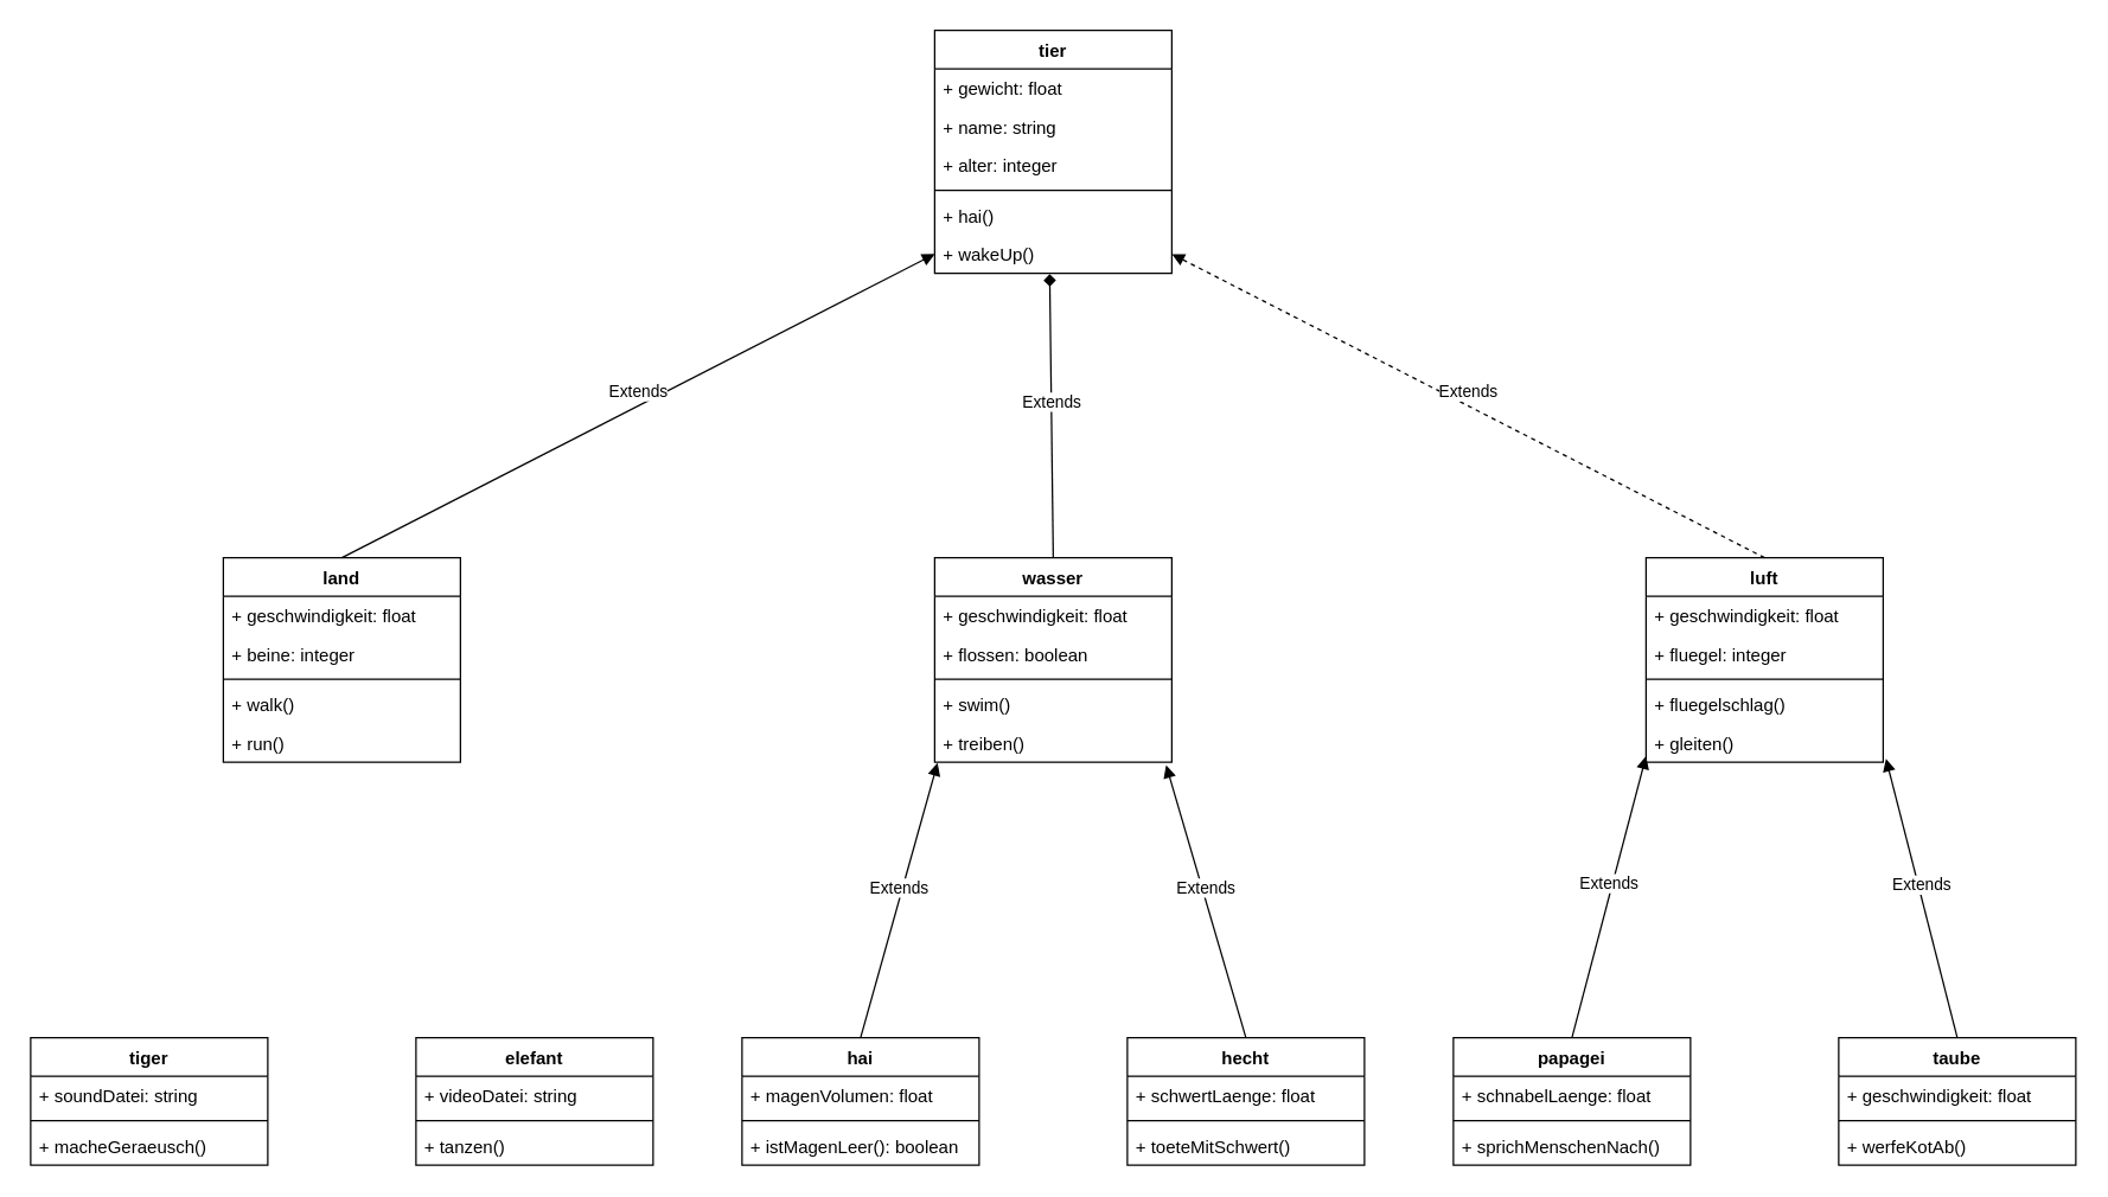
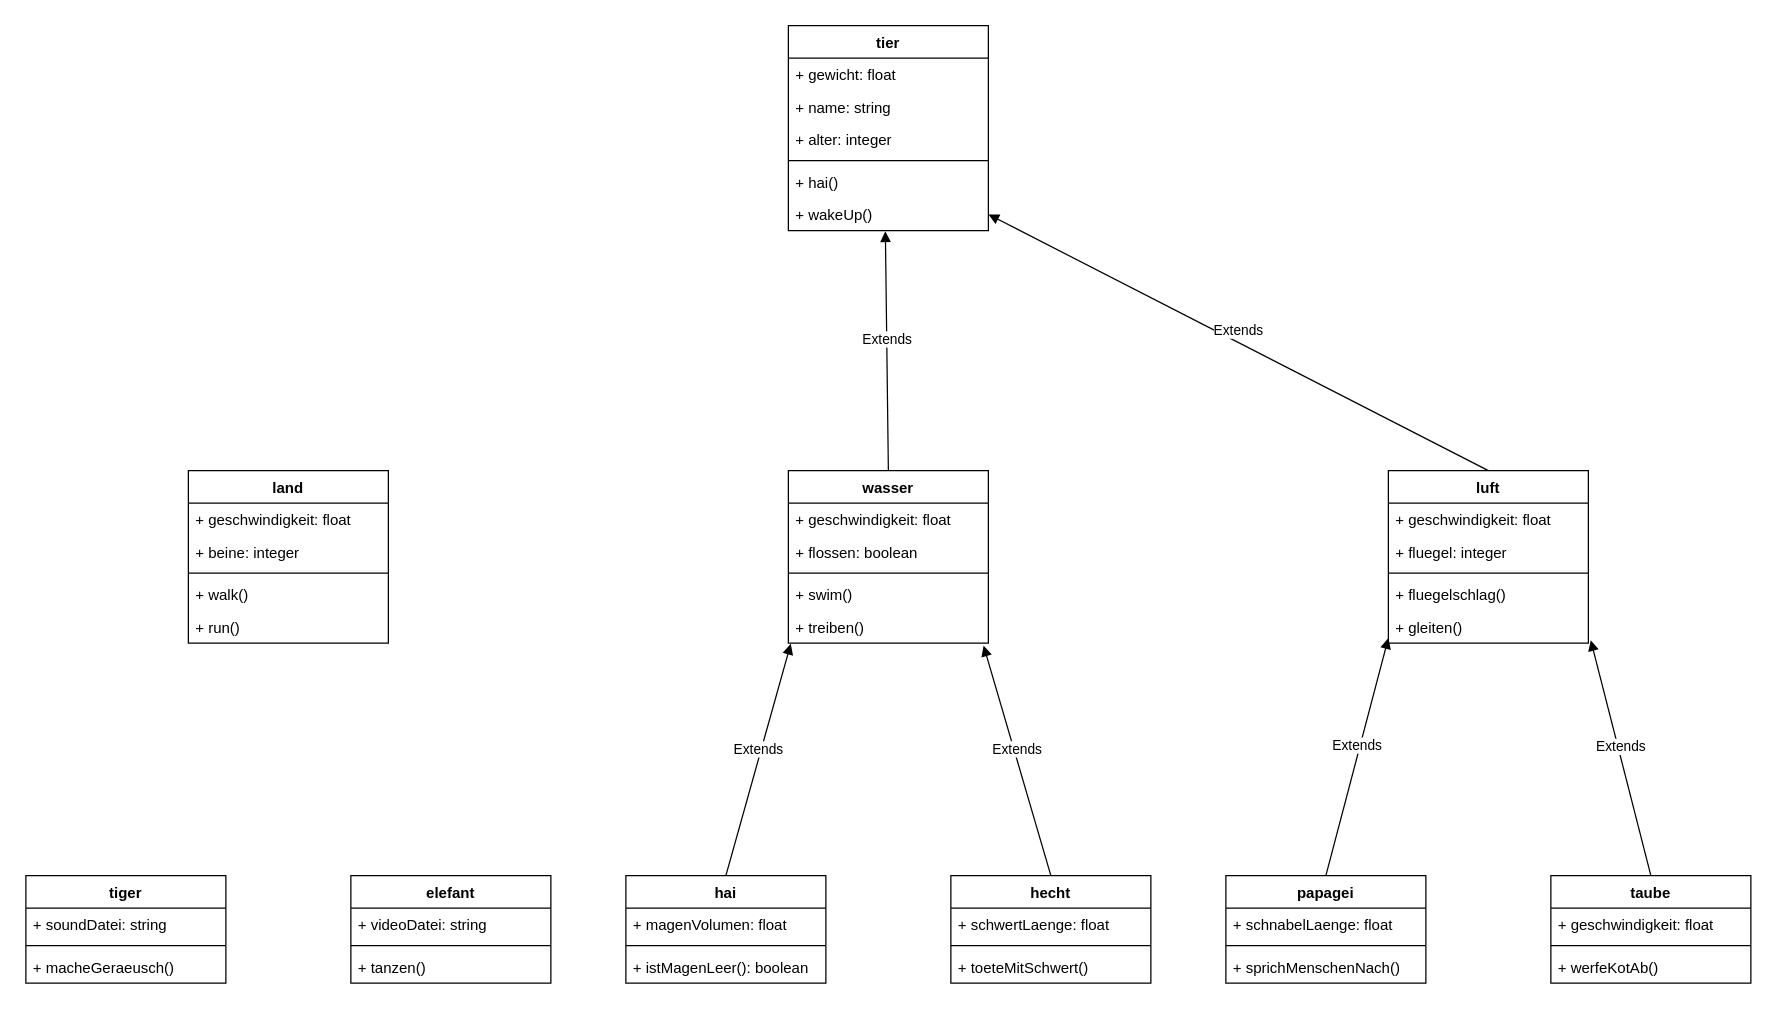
  <mxCell id="0" />
  <mxCell id="1" parent="0" />
  <mxCell id="2" value="tier" style="swimlane;fontStyle=1;align=center;verticalAlign=top;childLayout=stackLayout;horizontal=1;startSize=26;horizontalStack=0;resizeParent=1;resizeParentMax=0;resizeLast=0;collapsible=1;marginBottom=0;" parent="1" vertex="1"><mxGeometry x="630" y="20" width="160" height="164" as="geometry" /></mxCell>
  <mxCell id="3" value="+ gewicht: float" style="text;strokeColor=none;fillColor=none;align=left;verticalAlign=top;spacingLeft=4;spacingRight=4;overflow=hidden;rotatable=0;points=[[0,0.5],[1,0.5]];portConstraint=eastwest;" parent="2" vertex="1"><mxGeometry y="26" width="160" height="26" as="geometry" /></mxCell>
  <mxCell id="4" value="+ name: string" style="text;strokeColor=none;fillColor=none;align=left;verticalAlign=top;spacingLeft=4;spacingRight=4;overflow=hidden;rotatable=0;points=[[0,0.5],[1,0.5]];portConstraint=eastwest;" parent="2" vertex="1"><mxGeometry y="52" width="160" height="26" as="geometry" /></mxCell>
  <mxCell id="5" value="+ alter: integer" style="text;strokeColor=none;fillColor=none;align=left;verticalAlign=top;spacingLeft=4;spacingRight=4;overflow=hidden;rotatable=0;points=[[0,0.5],[1,0.5]];portConstraint=eastwest;" vertex="1" parent="2"><mxGeometry y="78" width="160" height="26" as="geometry" /></mxCell>
  <mxCell id="6" value="" style="line;strokeWidth=1;fillColor=none;align=left;verticalAlign=middle;spacingTop=-1;spacingLeft=3;spacingRight=3;rotatable=0;labelPosition=right;points=[];portConstraint=eastwest;" parent="2" vertex="1"><mxGeometry y="104" width="160" height="8" as="geometry" /></mxCell>
  <mxCell id="7" value="+ hai()" style="text;strokeColor=none;fillColor=none;align=left;verticalAlign=top;spacingLeft=4;spacingRight=4;overflow=hidden;rotatable=0;points=[[0,0.5],[1,0.5]];portConstraint=eastwest;" parent="2" vertex="1"><mxGeometry y="112" width="160" height="26" as="geometry" /></mxCell>
  <mxCell id="8" value="+ wakeUp()" style="text;strokeColor=none;fillColor=none;align=left;verticalAlign=top;spacingLeft=4;spacingRight=4;overflow=hidden;rotatable=0;points=[[0,0.5],[1,0.5]];portConstraint=eastwest;" parent="2" vertex="1"><mxGeometry y="138" width="160" height="26" as="geometry" /></mxCell>
  <mxCell id="9" value="tiger" style="swimlane;fontStyle=1;align=center;verticalAlign=top;childLayout=stackLayout;horizontal=1;startSize=26;horizontalStack=0;resizeParent=1;resizeParentMax=0;resizeLast=0;collapsible=1;marginBottom=0;" parent="1" vertex="1"><mxGeometry x="20" y="700" width="160" height="86" as="geometry" /></mxCell>
  <mxCell id="10" value="+ soundDatei: string" style="text;strokeColor=none;fillColor=none;align=left;verticalAlign=top;spacingLeft=4;spacingRight=4;overflow=hidden;rotatable=0;points=[[0,0.5],[1,0.5]];portConstraint=eastwest;" parent="9" vertex="1"><mxGeometry y="26" width="160" height="26" as="geometry" /></mxCell>
  <mxCell id="11" value="" style="line;strokeWidth=1;fillColor=none;align=left;verticalAlign=middle;spacingTop=-1;spacingLeft=3;spacingRight=3;rotatable=0;labelPosition=right;points=[];portConstraint=eastwest;" parent="9" vertex="1"><mxGeometry y="52" width="160" height="8" as="geometry" /></mxCell>
  <mxCell id="12" value="+ macheGeraeusch()" style="text;strokeColor=none;fillColor=none;align=left;verticalAlign=top;spacingLeft=4;spacingRight=4;overflow=hidden;rotatable=0;points=[[0,0.5],[1,0.5]];portConstraint=eastwest;" parent="9" vertex="1"><mxGeometry y="60" width="160" height="26" as="geometry" /></mxCell>
  <mxCell id="13" value="hecht" style="swimlane;fontStyle=1;align=center;verticalAlign=top;childLayout=stackLayout;horizontal=1;startSize=26;horizontalStack=0;resizeParent=1;resizeParentMax=0;resizeLast=0;collapsible=1;marginBottom=0;" parent="1" vertex="1"><mxGeometry x="760" y="700" width="160" height="86" as="geometry" /></mxCell>
  <mxCell id="14" value="+ schwertLaenge: float" style="text;strokeColor=none;fillColor=none;align=left;verticalAlign=top;spacingLeft=4;spacingRight=4;overflow=hidden;rotatable=0;points=[[0,0.5],[1,0.5]];portConstraint=eastwest;" parent="13" vertex="1"><mxGeometry y="26" width="160" height="26" as="geometry" /></mxCell>
  <mxCell id="15" value="" style="line;strokeWidth=1;fillColor=none;align=left;verticalAlign=middle;spacingTop=-1;spacingLeft=3;spacingRight=3;rotatable=0;labelPosition=right;points=[];portConstraint=eastwest;" parent="13" vertex="1"><mxGeometry y="52" width="160" height="8" as="geometry" /></mxCell>
  <mxCell id="16" value="+ toeteMitSchwert()" style="text;strokeColor=none;fillColor=none;align=left;verticalAlign=top;spacingLeft=4;spacingRight=4;overflow=hidden;rotatable=0;points=[[0,0.5],[1,0.5]];portConstraint=eastwest;" parent="13" vertex="1"><mxGeometry y="60" width="160" height="26" as="geometry" /></mxCell>
  <mxCell id="17" value="Extends" style="html=1;verticalAlign=bottom;endArrow=block;entryX=0.012;entryY=1.022;entryDx=0;entryDy=0;exitX=0.5;exitY=0;exitDx=0;exitDy=0;entryPerimeter=0;" parent="1" source="19" target="44" edge="1"><mxGeometry width="80" relative="1" as="geometry"><mxPoint x="340" y="200" as="sourcePoint" /><mxPoint x="400" y="350" as="targetPoint" /></mxGeometry></mxCell>
  <mxCell id="18" value="Extends" style="html=1;verticalAlign=bottom;endArrow=block;exitX=0.5;exitY=0;exitDx=0;exitDy=0;entryX=0.976;entryY=1.077;entryDx=0;entryDy=0;entryPerimeter=0;" parent="1" source="13" target="44" edge="1"><mxGeometry width="80" relative="1" as="geometry"><mxPoint x="340" y="210" as="sourcePoint" /><mxPoint x="380" y="168" as="targetPoint" /></mxGeometry></mxCell>
  <mxCell id="19" value="hai" style="swimlane;fontStyle=1;align=center;verticalAlign=top;childLayout=stackLayout;horizontal=1;startSize=26;horizontalStack=0;resizeParent=1;resizeParentMax=0;resizeLast=0;collapsible=1;marginBottom=0;" parent="1" vertex="1"><mxGeometry x="500" y="700" width="160" height="86" as="geometry" /></mxCell>
  <mxCell id="20" value="+ magenVolumen: float" style="text;strokeColor=none;fillColor=none;align=left;verticalAlign=top;spacingLeft=4;spacingRight=4;overflow=hidden;rotatable=0;points=[[0,0.5],[1,0.5]];portConstraint=eastwest;" parent="19" vertex="1"><mxGeometry y="26" width="160" height="26" as="geometry" /></mxCell>
  <mxCell id="21" value="" style="line;strokeWidth=1;fillColor=none;align=left;verticalAlign=middle;spacingTop=-1;spacingLeft=3;spacingRight=3;rotatable=0;labelPosition=right;points=[];portConstraint=eastwest;" parent="19" vertex="1"><mxGeometry y="52" width="160" height="8" as="geometry" /></mxCell>
  <mxCell id="22" value="+ istMagenLeer(): boolean" style="text;strokeColor=none;fillColor=none;align=left;verticalAlign=top;spacingLeft=4;spacingRight=4;overflow=hidden;rotatable=0;points=[[0,0.5],[1,0.5]];portConstraint=eastwest;" parent="19" vertex="1"><mxGeometry y="60" width="160" height="26" as="geometry" /></mxCell>
  <mxCell id="23" value="taube" style="swimlane;fontStyle=1;align=center;verticalAlign=top;childLayout=stackLayout;horizontal=1;startSize=26;horizontalStack=0;resizeParent=1;resizeParentMax=0;resizeLast=0;collapsible=1;marginBottom=0;" parent="1" vertex="1"><mxGeometry x="1240" y="700" width="160" height="86" as="geometry" /></mxCell>
  <mxCell id="24" value="+ geschwindigkeit: float" style="text;strokeColor=none;fillColor=none;align=left;verticalAlign=top;spacingLeft=4;spacingRight=4;overflow=hidden;rotatable=0;points=[[0,0.5],[1,0.5]];portConstraint=eastwest;" parent="23" vertex="1"><mxGeometry y="26" width="160" height="26" as="geometry" /></mxCell>
  <mxCell id="25" value="" style="line;strokeWidth=1;fillColor=none;align=left;verticalAlign=middle;spacingTop=-1;spacingLeft=3;spacingRight=3;rotatable=0;labelPosition=right;points=[];portConstraint=eastwest;" parent="23" vertex="1"><mxGeometry y="52" width="160" height="8" as="geometry" /></mxCell>
  <mxCell id="26" value="+ werfeKotAb()" style="text;strokeColor=none;fillColor=none;align=left;verticalAlign=top;spacingLeft=4;spacingRight=4;overflow=hidden;rotatable=0;points=[[0,0.5],[1,0.5]];portConstraint=eastwest;" parent="23" vertex="1"><mxGeometry y="60" width="160" height="26" as="geometry" /></mxCell>
  <mxCell id="27" value="Extends" style="html=1;verticalAlign=bottom;endArrow=block;entryX=0;entryY=0.846;entryDx=0;entryDy=0;exitX=0.5;exitY=0;exitDx=0;exitDy=0;entryPerimeter=0;" parent="1" source="29" target="50" edge="1"><mxGeometry width="80" relative="1" as="geometry"><mxPoint x="770" y="200" as="sourcePoint" /><mxPoint x="830" y="350" as="targetPoint" /></mxGeometry></mxCell>
  <mxCell id="28" value="Extends" style="html=1;verticalAlign=bottom;endArrow=block;exitX=0.5;exitY=0;exitDx=0;exitDy=0;entryX=1.012;entryY=0.912;entryDx=0;entryDy=0;entryPerimeter=0;" parent="1" source="23" target="50" edge="1"><mxGeometry width="80" relative="1" as="geometry"><mxPoint x="770" y="210" as="sourcePoint" /><mxPoint x="810" y="168" as="targetPoint" /></mxGeometry></mxCell>
  <mxCell id="29" value="papagei" style="swimlane;fontStyle=1;align=center;verticalAlign=top;childLayout=stackLayout;horizontal=1;startSize=26;horizontalStack=0;resizeParent=1;resizeParentMax=0;resizeLast=0;collapsible=1;marginBottom=0;" parent="1" vertex="1"><mxGeometry x="980" y="700" width="160" height="86" as="geometry" /></mxCell>
  <mxCell id="30" value="+ schnabelLaenge: float" style="text;strokeColor=none;fillColor=none;align=left;verticalAlign=top;spacingLeft=4;spacingRight=4;overflow=hidden;rotatable=0;points=[[0,0.5],[1,0.5]];portConstraint=eastwest;" parent="29" vertex="1"><mxGeometry y="26" width="160" height="26" as="geometry" /></mxCell>
  <mxCell id="31" value="" style="line;strokeWidth=1;fillColor=none;align=left;verticalAlign=middle;spacingTop=-1;spacingLeft=3;spacingRight=3;rotatable=0;labelPosition=right;points=[];portConstraint=eastwest;" parent="29" vertex="1"><mxGeometry y="52" width="160" height="8" as="geometry" /></mxCell>
  <mxCell id="32" value="+ sprichMenschenNach()" style="text;strokeColor=none;fillColor=none;align=left;verticalAlign=top;spacingLeft=4;spacingRight=4;overflow=hidden;rotatable=0;points=[[0,0.5],[1,0.5]];portConstraint=eastwest;" parent="29" vertex="1"><mxGeometry y="60" width="160" height="26" as="geometry" /></mxCell>
  <mxCell id="33" value="land" style="swimlane;fontStyle=1;align=center;verticalAlign=top;childLayout=stackLayout;horizontal=1;startSize=26;horizontalStack=0;resizeParent=1;resizeParentMax=0;resizeLast=0;collapsible=1;marginBottom=0;" vertex="1" parent="1"><mxGeometry x="150" y="376" width="160" height="138" as="geometry" /></mxCell>
  <mxCell id="34" value="+ geschwindigkeit: float" style="text;strokeColor=none;fillColor=none;align=left;verticalAlign=top;spacingLeft=4;spacingRight=4;overflow=hidden;rotatable=0;points=[[0,0.5],[1,0.5]];portConstraint=eastwest;" vertex="1" parent="33"><mxGeometry y="26" width="160" height="26" as="geometry" /></mxCell>
  <mxCell id="35" value="+ beine: integer" style="text;strokeColor=none;fillColor=none;align=left;verticalAlign=top;spacingLeft=4;spacingRight=4;overflow=hidden;rotatable=0;points=[[0,0.5],[1,0.5]];portConstraint=eastwest;" vertex="1" parent="33"><mxGeometry y="52" width="160" height="26" as="geometry" /></mxCell>
  <mxCell id="36" value="" style="line;strokeWidth=1;fillColor=none;align=left;verticalAlign=middle;spacingTop=-1;spacingLeft=3;spacingRight=3;rotatable=0;labelPosition=right;points=[];portConstraint=eastwest;" vertex="1" parent="33"><mxGeometry y="78" width="160" height="8" as="geometry" /></mxCell>
  <mxCell id="37" value="+ walk()" style="text;strokeColor=none;fillColor=none;align=left;verticalAlign=top;spacingLeft=4;spacingRight=4;overflow=hidden;rotatable=0;points=[[0,0.5],[1,0.5]];portConstraint=eastwest;" vertex="1" parent="33"><mxGeometry y="86" width="160" height="26" as="geometry" /></mxCell>
  <mxCell id="38" value="+ run()" style="text;strokeColor=none;fillColor=none;align=left;verticalAlign=top;spacingLeft=4;spacingRight=4;overflow=hidden;rotatable=0;points=[[0,0.5],[1,0.5]];portConstraint=eastwest;" vertex="1" parent="33"><mxGeometry y="112" width="160" height="26" as="geometry" /></mxCell>
  <mxCell id="39" value="wasser" style="swimlane;fontStyle=1;align=center;verticalAlign=top;childLayout=stackLayout;horizontal=1;startSize=26;horizontalStack=0;resizeParent=1;resizeParentMax=0;resizeLast=0;collapsible=1;marginBottom=0;" vertex="1" parent="1"><mxGeometry x="630" y="376" width="160" height="138" as="geometry" /></mxCell>
  <mxCell id="40" value="+ geschwindigkeit: float" style="text;strokeColor=none;fillColor=none;align=left;verticalAlign=top;spacingLeft=4;spacingRight=4;overflow=hidden;rotatable=0;points=[[0,0.5],[1,0.5]];portConstraint=eastwest;" vertex="1" parent="39"><mxGeometry y="26" width="160" height="26" as="geometry" /></mxCell>
  <mxCell id="41" value="+ flossen: boolean" style="text;strokeColor=none;fillColor=none;align=left;verticalAlign=top;spacingLeft=4;spacingRight=4;overflow=hidden;rotatable=0;points=[[0,0.5],[1,0.5]];portConstraint=eastwest;" vertex="1" parent="39"><mxGeometry y="52" width="160" height="26" as="geometry" /></mxCell>
  <mxCell id="42" value="" style="line;strokeWidth=1;fillColor=none;align=left;verticalAlign=middle;spacingTop=-1;spacingLeft=3;spacingRight=3;rotatable=0;labelPosition=right;points=[];portConstraint=eastwest;" vertex="1" parent="39"><mxGeometry y="78" width="160" height="8" as="geometry" /></mxCell>
  <mxCell id="43" value="+ swim()" style="text;strokeColor=none;fillColor=none;align=left;verticalAlign=top;spacingLeft=4;spacingRight=4;overflow=hidden;rotatable=0;points=[[0,0.5],[1,0.5]];portConstraint=eastwest;" vertex="1" parent="39"><mxGeometry y="86" width="160" height="26" as="geometry" /></mxCell>
  <mxCell id="44" value="+ treiben()" style="text;strokeColor=none;fillColor=none;align=left;verticalAlign=top;spacingLeft=4;spacingRight=4;overflow=hidden;rotatable=0;points=[[0,0.5],[1,0.5]];portConstraint=eastwest;" vertex="1" parent="39"><mxGeometry y="112" width="160" height="26" as="geometry" /></mxCell>
  <mxCell id="45" value="luft" style="swimlane;fontStyle=1;align=center;verticalAlign=top;childLayout=stackLayout;horizontal=1;startSize=26;horizontalStack=0;resizeParent=1;resizeParentMax=0;resizeLast=0;collapsible=1;marginBottom=0;" vertex="1" parent="1"><mxGeometry x="1110" y="376" width="160" height="138" as="geometry" /></mxCell>
  <mxCell id="46" value="+ geschwindigkeit: float" style="text;strokeColor=none;fillColor=none;align=left;verticalAlign=top;spacingLeft=4;spacingRight=4;overflow=hidden;rotatable=0;points=[[0,0.5],[1,0.5]];portConstraint=eastwest;" vertex="1" parent="45"><mxGeometry y="26" width="160" height="26" as="geometry" /></mxCell>
  <mxCell id="47" value="+ fluegel: integer" style="text;strokeColor=none;fillColor=none;align=left;verticalAlign=top;spacingLeft=4;spacingRight=4;overflow=hidden;rotatable=0;points=[[0,0.5],[1,0.5]];portConstraint=eastwest;" vertex="1" parent="45"><mxGeometry y="52" width="160" height="26" as="geometry" /></mxCell>
  <mxCell id="48" value="" style="line;strokeWidth=1;fillColor=none;align=left;verticalAlign=middle;spacingTop=-1;spacingLeft=3;spacingRight=3;rotatable=0;labelPosition=right;points=[];portConstraint=eastwest;" vertex="1" parent="45"><mxGeometry y="78" width="160" height="8" as="geometry" /></mxCell>
  <mxCell id="49" value="+ fluegelschlag()" style="text;strokeColor=none;fillColor=none;align=left;verticalAlign=top;spacingLeft=4;spacingRight=4;overflow=hidden;rotatable=0;points=[[0,0.5],[1,0.5]];portConstraint=eastwest;" vertex="1" parent="45"><mxGeometry y="86" width="160" height="26" as="geometry" /></mxCell>
  <mxCell id="50" value="+ gleiten()" style="text;strokeColor=none;fillColor=none;align=left;verticalAlign=top;spacingLeft=4;spacingRight=4;overflow=hidden;rotatable=0;points=[[0,0.5],[1,0.5]];portConstraint=eastwest;" vertex="1" parent="45"><mxGeometry y="112" width="160" height="26" as="geometry" /></mxCell>
  <mxCell id="51" value="elefant" style="swimlane;fontStyle=1;align=center;verticalAlign=top;childLayout=stackLayout;horizontal=1;startSize=26;horizontalStack=0;resizeParent=1;resizeParentMax=0;resizeLast=0;collapsible=1;marginBottom=0;" vertex="1" parent="1"><mxGeometry x="280" y="700" width="160" height="86" as="geometry" /></mxCell>
  <mxCell id="52" value="+ videoDatei: string" style="text;strokeColor=none;fillColor=none;align=left;verticalAlign=top;spacingLeft=4;spacingRight=4;overflow=hidden;rotatable=0;points=[[0,0.5],[1,0.5]];portConstraint=eastwest;" vertex="1" parent="51"><mxGeometry y="26" width="160" height="26" as="geometry" /></mxCell>
  <mxCell id="53" value="" style="line;strokeWidth=1;fillColor=none;align=left;verticalAlign=middle;spacingTop=-1;spacingLeft=3;spacingRight=3;rotatable=0;labelPosition=right;points=[];portConstraint=eastwest;" vertex="1" parent="51"><mxGeometry y="52" width="160" height="8" as="geometry" /></mxCell>
  <mxCell id="54" value="+ tanzen()" style="text;strokeColor=none;fillColor=none;align=left;verticalAlign=top;spacingLeft=4;spacingRight=4;overflow=hidden;rotatable=0;points=[[0,0.5],[1,0.5]];portConstraint=eastwest;" vertex="1" parent="51"><mxGeometry y="60" width="160" height="26" as="geometry" /></mxCell>
- <mxCell id="55" value="Extends" style="html=1;verticalAlign=bottom;endArrow=block;exitX=0.5;exitY=0;exitDx=0;exitDy=0;entryX=0;entryY=0.5;entryDx=0;entryDy=0;" edge="1" parent="1" source="33" target="8"><mxGeometry width="80" relative="1" as="geometry"><mxPoint x="370" y="710" as="sourcePoint" /><mxPoint x="316.16" y="526.002" as="targetPoint" /></mxGeometry></mxCell>
- <mxCell id="56" value="Extends" style="html=1;verticalAlign=bottom;endArrow=diamond;exitX=0.5;exitY=0;exitDx=0;exitDy=0;entryX=0.485;entryY=1.022;entryDx=0;entryDy=0;entryPerimeter=0;" edge="1" parent="1" source="39" target="8"><mxGeometry width="80" relative="1" as="geometry"><mxPoint x="380" y="720" as="sourcePoint" /><mxPoint x="326.16" y="536.002" as="targetPoint" /></mxGeometry></mxCell>
- <mxCell id="57" value="Extends" style="html=1;verticalAlign=bottom;endArrow=block;exitX=0.5;exitY=0;exitDx=0;exitDy=0;entryX=1;entryY=0.5;entryDx=0;entryDy=0;dashed=1;" edge="1" parent="1" source="45" target="8"><mxGeometry width="80" relative="1" as="geometry"><mxPoint x="390" y="730" as="sourcePoint" /><mxPoint x="336.16" y="546.002" as="targetPoint" /></mxGeometry></mxCell>
+ <mxCell id="56" value="Extends" style="html=1;verticalAlign=bottom;endArrow=block;exitX=0.5;exitY=0;exitDx=0;exitDy=0;entryX=0.485;entryY=1.022;entryDx=0;entryDy=0;entryPerimeter=0;" edge="1" parent="1" source="39" target="8"><mxGeometry width="80" relative="1" as="geometry"><mxPoint x="380" y="720" as="sourcePoint" /><mxPoint x="326.16" y="536.002" as="targetPoint" /></mxGeometry></mxCell>
+ <mxCell id="57" value="Extends" style="html=1;verticalAlign=bottom;endArrow=block;exitX=0.5;exitY=0;exitDx=0;exitDy=0;entryX=1;entryY=0.5;entryDx=0;entryDy=0;" edge="1" parent="1" source="45" target="8"><mxGeometry width="80" relative="1" as="geometry"><mxPoint x="390" y="730" as="sourcePoint" /><mxPoint x="336.16" y="546.002" as="targetPoint" /></mxGeometry></mxCell>
